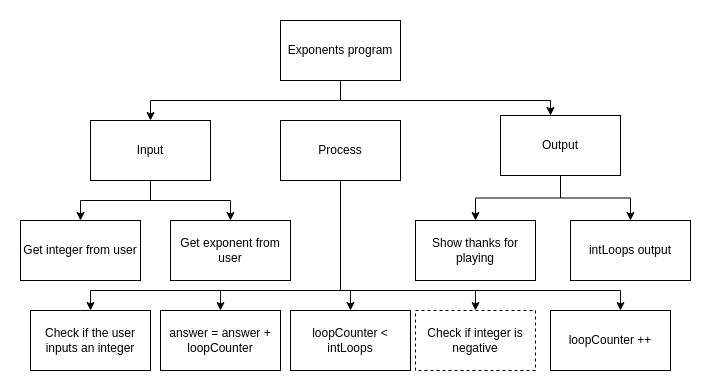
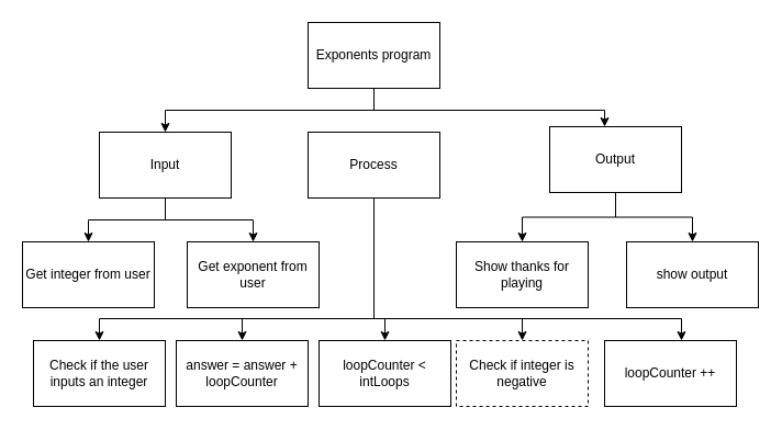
  <mxCell id="0" />
  <mxCell id="1" parent="0" />
  <mxCell id="2" value="Get integer from user" style="rounded=0;whiteSpace=wrap;html=1;" parent="1" vertex="1"><mxGeometry x="20" y="220" width="120" height="60" as="geometry" /></mxCell>
  <mxCell id="3" style="edgeStyle=orthogonalEdgeStyle;rounded=0;html=1;" parent="1" source="5" target="20" edge="1"><mxGeometry relative="1" as="geometry" /></mxCell>
  <mxCell id="4" style="edgeStyle=orthogonalEdgeStyle;rounded=0;html=1;entryX=0.5;entryY=0;entryDx=0;entryDy=0;" parent="1" source="5" target="22" edge="1"><mxGeometry relative="1" as="geometry" /></mxCell>
  <mxCell id="5" value="Output" style="rounded=0;whiteSpace=wrap;html=1;" parent="1" vertex="1"><mxGeometry x="500" y="115" width="120" height="60" as="geometry" /></mxCell>
  <mxCell id="6" style="edgeStyle=orthogonalEdgeStyle;html=1;rounded=0;" parent="1" source="11" target="15" edge="1"><mxGeometry relative="1" as="geometry"><Array as="points"><mxPoint x="340" y="290" /><mxPoint x="350" y="290" /></Array></mxGeometry></mxCell>
  <mxCell id="7" style="edgeStyle=orthogonalEdgeStyle;html=1;entryX=0.5;entryY=0;entryDx=0;entryDy=0;rounded=0;" parent="1" source="11" target="16" edge="1"><mxGeometry relative="1" as="geometry"><Array as="points"><mxPoint x="340" y="290" /><mxPoint x="90" y="290" /></Array></mxGeometry></mxCell>
  <mxCell id="8" style="edgeStyle=none;html=1;entryX=0.5;entryY=0;entryDx=0;entryDy=0;rounded=0;" parent="1" source="11" target="21" edge="1"><mxGeometry relative="1" as="geometry"><Array as="points"><mxPoint x="340" y="290" /><mxPoint x="475" y="290" /></Array></mxGeometry></mxCell>
  <mxCell id="9" style="edgeStyle=orthogonalEdgeStyle;html=1;entryX=0.5;entryY=0;entryDx=0;entryDy=0;rounded=0;" parent="1" source="11" target="23" edge="1"><mxGeometry relative="1" as="geometry"><Array as="points"><mxPoint x="340" y="290" /><mxPoint x="220" y="290" /></Array></mxGeometry></mxCell>
  <mxCell id="10" style="edgeStyle=orthogonalEdgeStyle;rounded=0;html=1;" parent="1" source="11" target="25" edge="1"><mxGeometry relative="1" as="geometry"><Array as="points"><mxPoint x="340" y="290" /><mxPoint x="620" y="290" /></Array></mxGeometry></mxCell>
  <mxCell id="11" value="Process" style="rounded=0;whiteSpace=wrap;html=1;" parent="1" vertex="1"><mxGeometry x="280" y="120" width="120" height="60" as="geometry" /></mxCell>
  <mxCell id="12" style="edgeStyle=orthogonalEdgeStyle;rounded=0;html=1;entryX=0.5;entryY=0;entryDx=0;entryDy=0;" parent="1" source="14" target="2" edge="1"><mxGeometry relative="1" as="geometry"><mxPoint x="70" y="230" as="targetPoint" /></mxGeometry></mxCell>
  <mxCell id="13" style="edgeStyle=orthogonalEdgeStyle;html=1;entryX=0.5;entryY=0;entryDx=0;entryDy=0;rounded=0;" parent="1" source="14" target="24" edge="1"><mxGeometry relative="1" as="geometry" /></mxCell>
  <mxCell id="14" value="Input" style="rounded=0;whiteSpace=wrap;html=1;" parent="1" vertex="1"><mxGeometry x="90" y="120" width="120" height="60" as="geometry" /></mxCell>
  <mxCell id="15" value="loopCounter &amp;lt; intLoops" style="rounded=0;whiteSpace=wrap;html=1;" parent="1" vertex="1"><mxGeometry x="290" y="310" width="120" height="60" as="geometry" /></mxCell>
  <mxCell id="16" value="Check if the user inputs an integer" style="rounded=0;whiteSpace=wrap;html=1;" parent="1" vertex="1"><mxGeometry x="30" y="310" width="120" height="60" as="geometry" /></mxCell>
  <mxCell id="17" style="edgeStyle=orthogonalEdgeStyle;rounded=0;html=1;" parent="1" source="19" target="14" edge="1"><mxGeometry relative="1" as="geometry"><Array as="points"><mxPoint x="340" y="100" /><mxPoint x="150" y="100" /></Array></mxGeometry></mxCell>
  <mxCell id="18" style="edgeStyle=orthogonalEdgeStyle;rounded=0;html=1;" parent="1" source="19" target="5" edge="1"><mxGeometry relative="1" as="geometry"><Array as="points"><mxPoint x="340" y="100" /><mxPoint x="550" y="100" /></Array></mxGeometry></mxCell>
  <mxCell id="19" value="Exponents program" style="rounded=0;whiteSpace=wrap;html=1;" parent="1" vertex="1"><mxGeometry x="280" y="20" width="120" height="60" as="geometry" /></mxCell>
  <mxCell id="20" value="Show thanks for playing" style="rounded=0;whiteSpace=wrap;html=1;" parent="1" vertex="1"><mxGeometry x="415" y="220" width="120" height="60" as="geometry" /></mxCell>
  <mxCell id="21" value="Check if integer is negative" style="rounded=0;whiteSpace=wrap;html=1;dashed=1;" parent="1" vertex="1"><mxGeometry x="415" y="310" width="120" height="60" as="geometry" /></mxCell>
- <mxCell id="22" value="intLoops output" style="rounded=0;whiteSpace=wrap;html=1;" parent="1" vertex="1"><mxGeometry x="570" y="220" width="120" height="60" as="geometry" /></mxCell>
+ <mxCell id="22" value="show output" style="rounded=0;whiteSpace=wrap;html=1;" parent="1" vertex="1"><mxGeometry x="570" y="220" width="120" height="60" as="geometry" /></mxCell>
  <mxCell id="23" value="answer = answer + loopCounter" style="rounded=0;whiteSpace=wrap;html=1;" parent="1" vertex="1"><mxGeometry x="160" y="310" width="120" height="60" as="geometry" /></mxCell>
  <mxCell id="24" value="Get exponent from user" style="rounded=0;whiteSpace=wrap;html=1;" parent="1" vertex="1"><mxGeometry x="170" y="220" width="120" height="60" as="geometry" /></mxCell>
  <mxCell id="25" value="loopCounter ++" style="rounded=0;whiteSpace=wrap;html=1;" parent="1" vertex="1"><mxGeometry x="550" y="310" width="120" height="60" as="geometry" /></mxCell>
